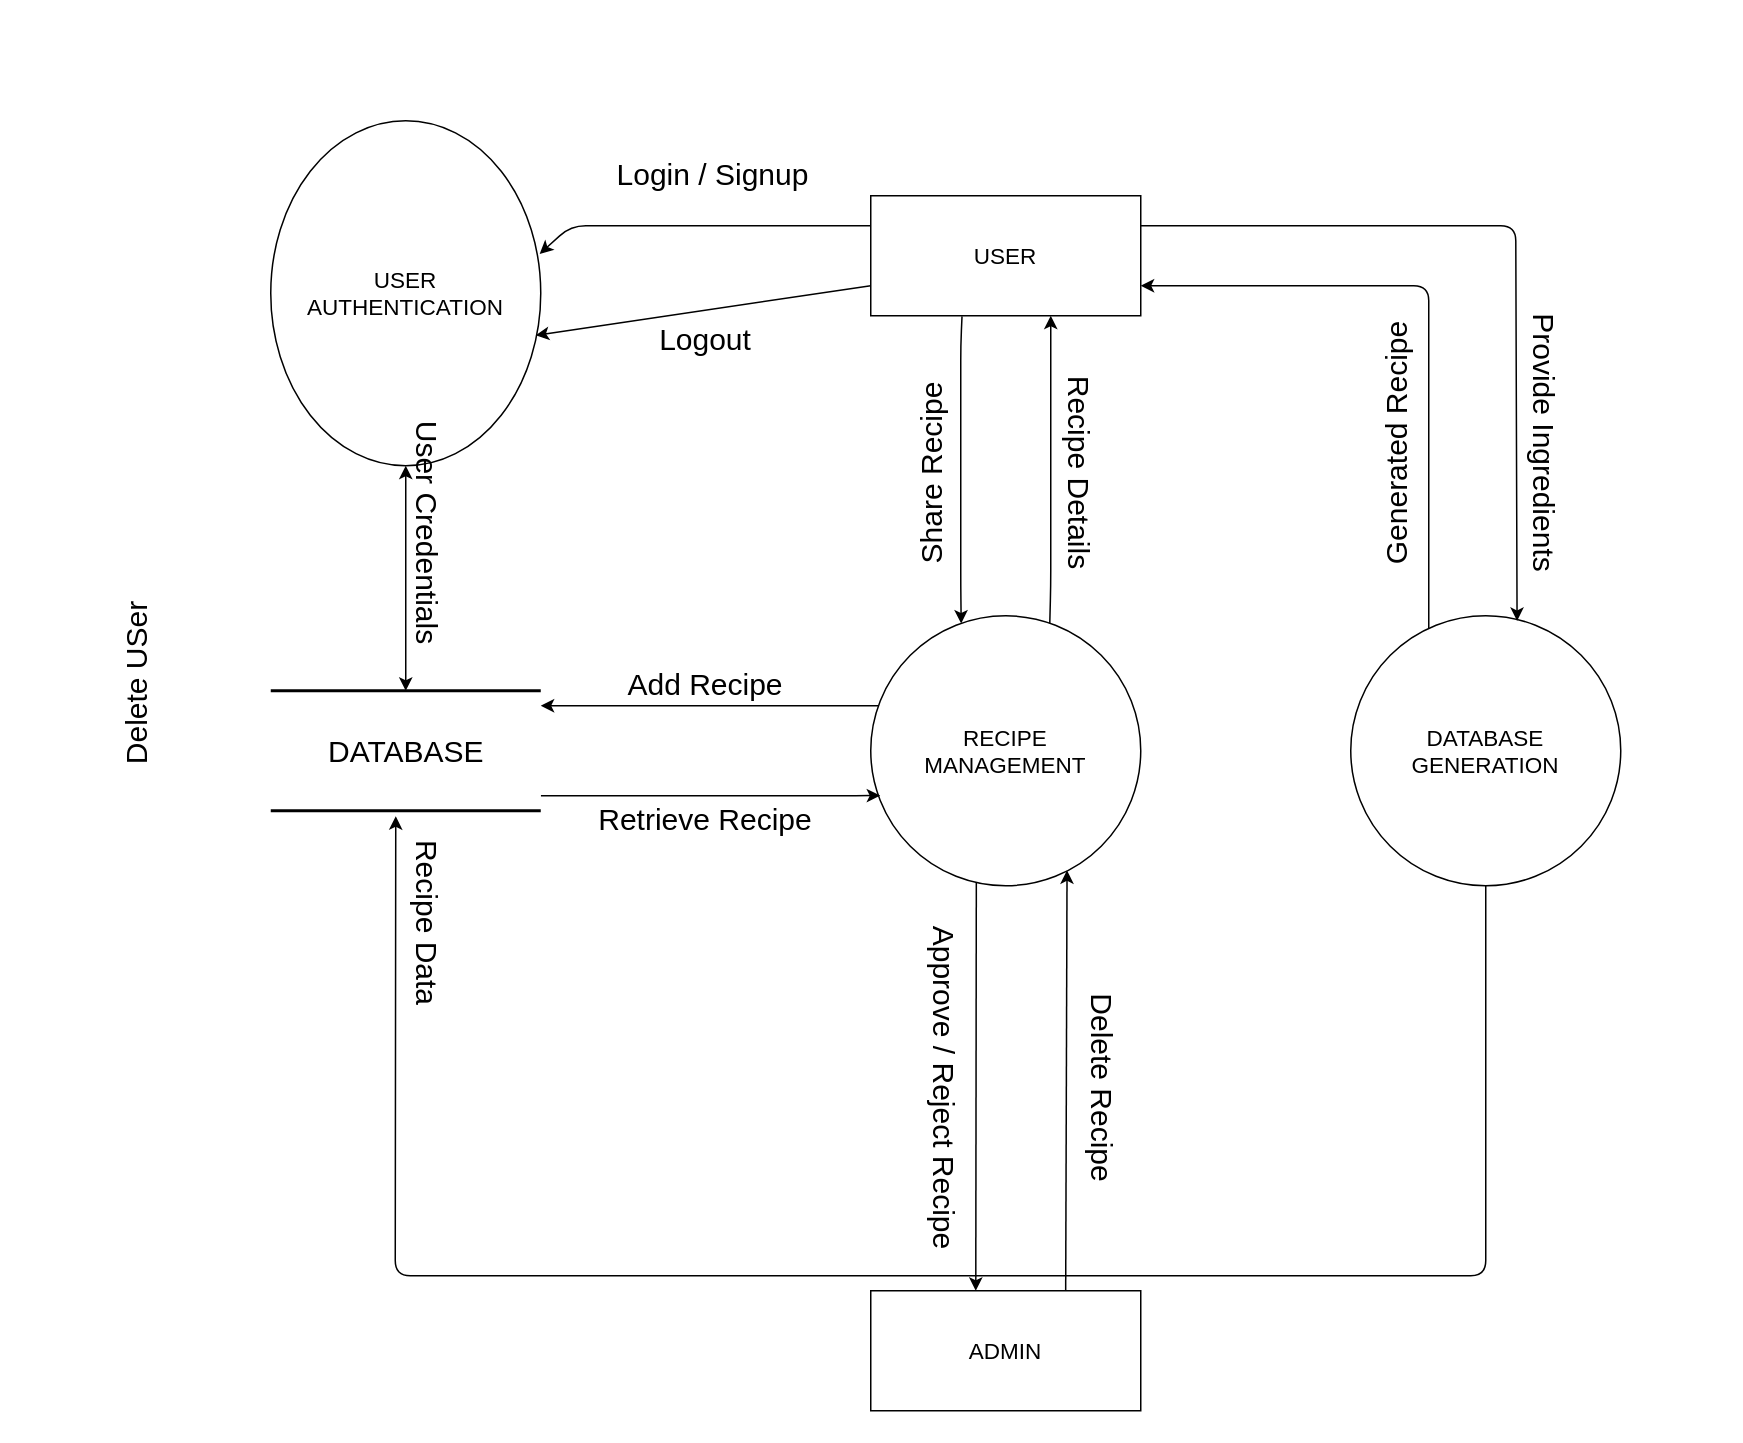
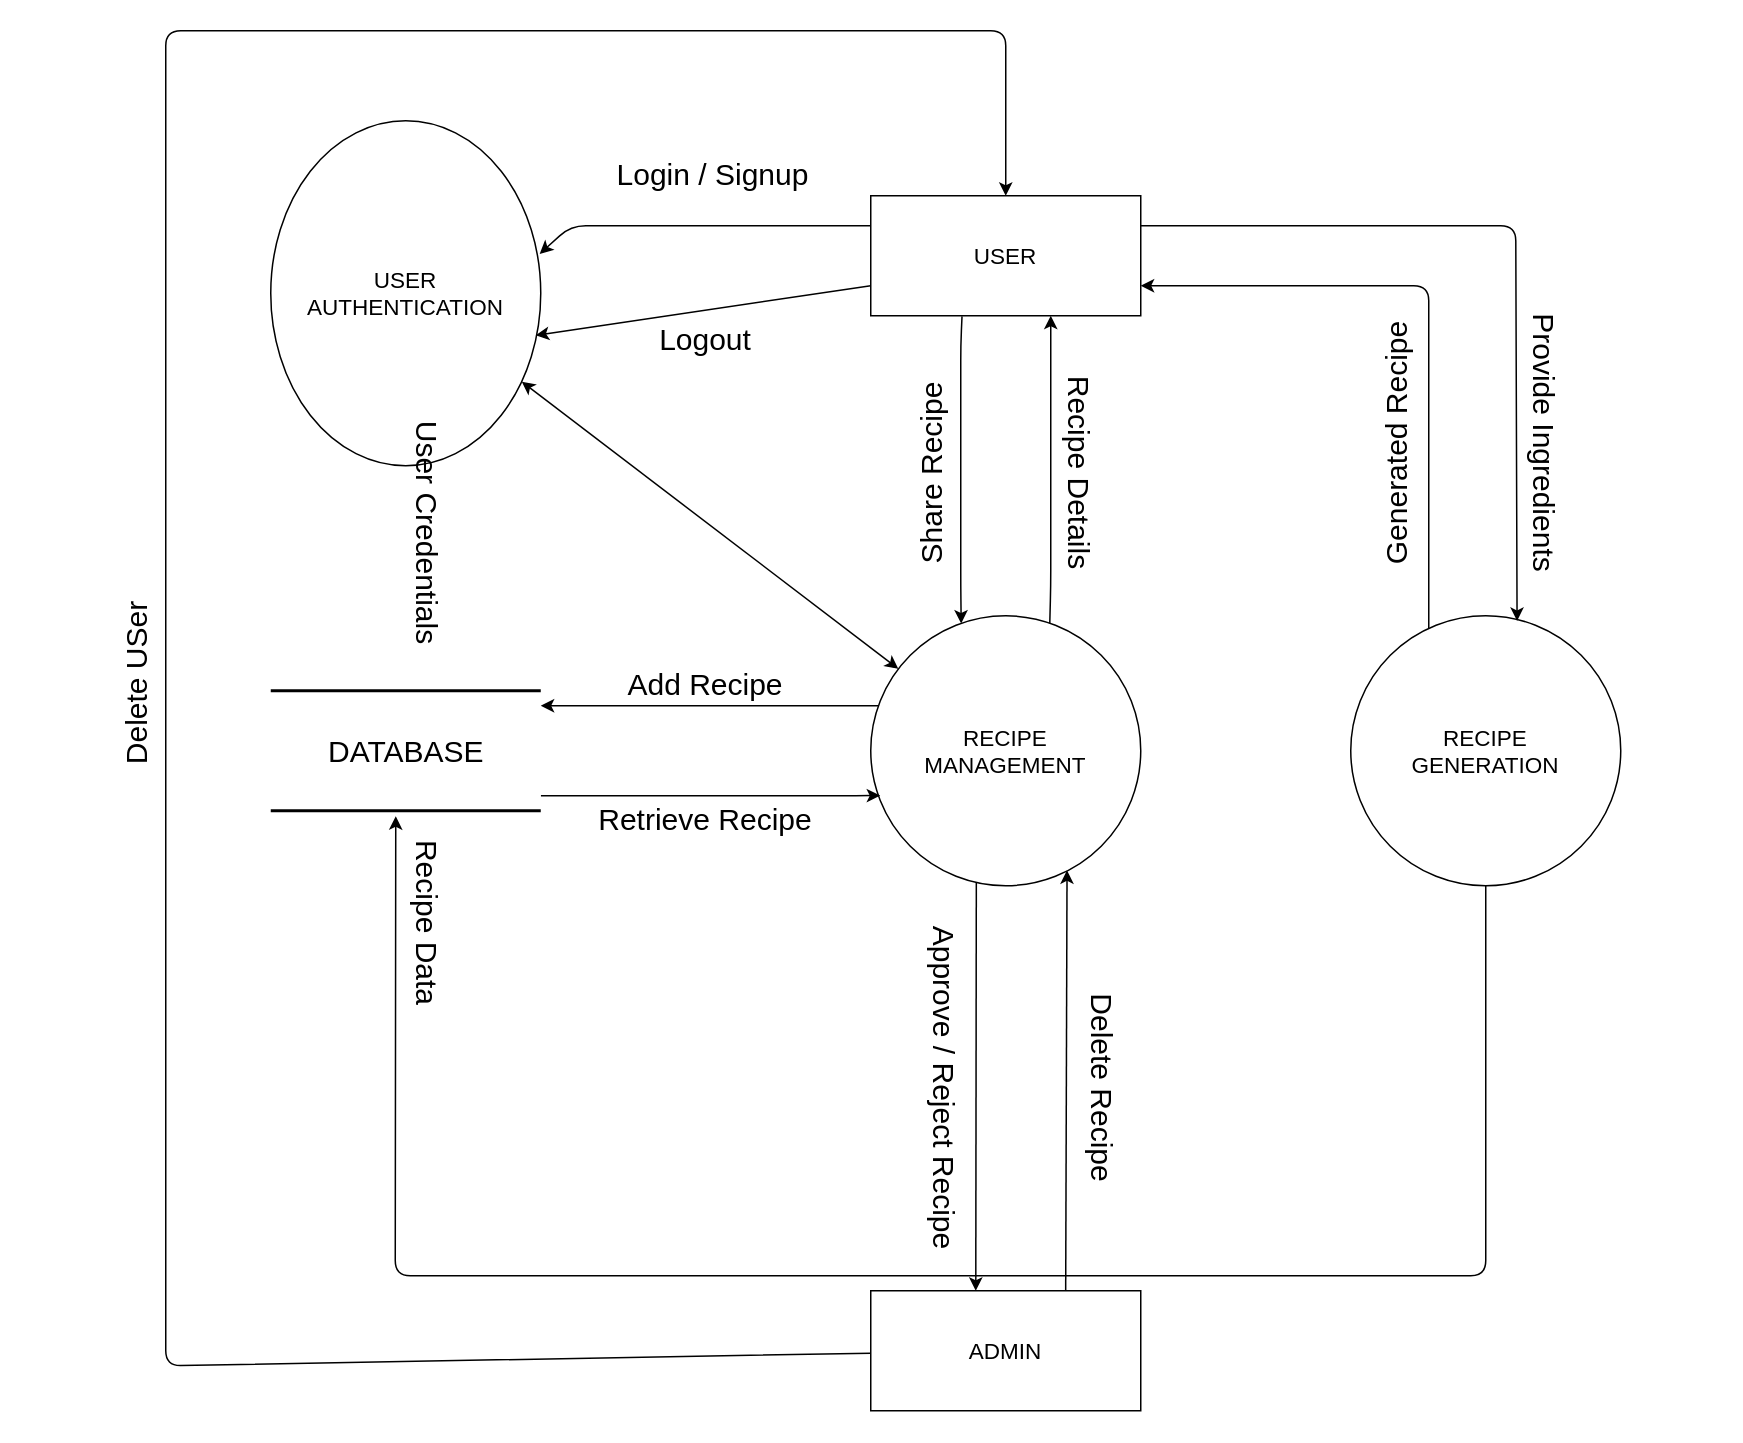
  <mxCell id="0" />
  <mxCell id="1" parent="0" />
  <mxCell id="2" style="edgeStyle=none;html=1;fontFamily=Helvetica;fontSize=20;startArrow=none;startFill=0;endArrow=classic;endFill=1;exitX=0.663;exitY=0.032;exitDx=0;exitDy=0;exitPerimeter=0;" edge="1" parent="1" source="5" target="15"><mxGeometry relative="1" as="geometry"><mxPoint x="670" y="370" as="sourcePoint" /><Array as="points"><mxPoint x="700" y="390" /><mxPoint x="700" y="230" /><mxPoint x="700" y="210" /></Array></mxGeometry></mxCell>
  <mxCell id="3" style="edgeStyle=none;html=1;entryX=1;entryY=0.125;entryDx=0;entryDy=0;entryPerimeter=0;fontFamily=Helvetica;fontSize=20;startArrow=none;startFill=0;endArrow=classic;endFill=1;" edge="1" parent="1" target="17"><mxGeometry relative="1" as="geometry"><mxPoint x="590" y="470" as="sourcePoint" /><Array as="points"><mxPoint x="560" y="470" /><mxPoint x="380" y="470" /></Array></mxGeometry></mxCell>
  <mxCell id="4" style="edgeStyle=none;html=1;entryX=0.389;entryY=0;entryDx=0;entryDy=0;entryPerimeter=0;fontFamily=Helvetica;fontSize=20;startArrow=none;startFill=0;endArrow=classic;endFill=1;exitX=0.391;exitY=0.986;exitDx=0;exitDy=0;exitPerimeter=0;" edge="1" parent="1" source="5" target="11"><mxGeometry relative="1" as="geometry" /></mxCell>
  <mxCell id="5" value="&lt;span style=&quot;font-size: 15px;&quot;&gt;RECIPE&lt;br&gt;MANAGEMENT&lt;br&gt;&lt;/span&gt;" style="ellipse;whiteSpace=wrap;html=1;" vertex="1" parent="1"><mxGeometry x="580" y="410" width="180" height="180" as="geometry" /></mxCell>
  <mxCell id="6" style="edgeStyle=none;html=1;entryX=1;entryY=0.75;entryDx=0;entryDy=0;fontFamily=Helvetica;fontSize=20;startArrow=none;startFill=0;endArrow=classic;endFill=1;exitX=0.289;exitY=0.053;exitDx=0;exitDy=0;exitPerimeter=0;" edge="1" parent="1" source="8" target="15"><mxGeometry relative="1" as="geometry"><Array as="points"><mxPoint x="952" y="190" /></Array></mxGeometry></mxCell>
  <mxCell id="7" style="edgeStyle=none;html=1;entryX=0.463;entryY=1.046;entryDx=0;entryDy=0;entryPerimeter=0;fontFamily=Helvetica;fontSize=20;startArrow=none;startFill=0;endArrow=classic;endFill=1;" edge="1" parent="1" source="8" target="17"><mxGeometry relative="1" as="geometry"><Array as="points"><mxPoint x="990" y="850" /><mxPoint x="263" y="850" /></Array></mxGeometry></mxCell>
- <mxCell id="8" value="&lt;span style=&quot;font-size: 15px;&quot;&gt;DATABASE&lt;br&gt;GENERATION&lt;br&gt;&lt;/span&gt;" style="ellipse;whiteSpace=wrap;html=1;" vertex="1" parent="1"><mxGeometry x="900" y="410" width="180" height="180" as="geometry" /></mxCell>
+ <mxCell id="8" value="&lt;span style=&quot;font-size: 15px;&quot;&gt;RECIPE&lt;br&gt;GENERATION&lt;br&gt;&lt;/span&gt;" style="ellipse;whiteSpace=wrap;html=1;" vertex="1" parent="1"><mxGeometry x="900" y="410" width="180" height="180" as="geometry" /></mxCell>
  <mxCell id="9" style="edgeStyle=none;html=1;entryX=0.727;entryY=0.943;entryDx=0;entryDy=0;fontFamily=Helvetica;fontSize=20;startArrow=none;startFill=0;endArrow=classic;endFill=1;exitX=0.722;exitY=0;exitDx=0;exitDy=0;exitPerimeter=0;entryPerimeter=0;" edge="1" parent="1" source="11" target="5"><mxGeometry relative="1" as="geometry" /></mxCell>
+ <mxCell id="10" style="edgeStyle=none;html=1;entryX=0.5;entryY=0;entryDx=0;entryDy=0;fontFamily=Helvetica;fontSize=20;startArrow=none;startFill=0;endArrow=classic;endFill=1;" edge="1" parent="1" source="11" target="15"><mxGeometry relative="1" as="geometry"><Array as="points"><mxPoint x="110" y="910" /><mxPoint x="110" y="20" /><mxPoint x="670" y="20" /></Array></mxGeometry></mxCell>
  <mxCell id="11" value="ADMIN" style="whiteSpace=wrap;html=1;fontSize=15;" vertex="1" parent="1"><mxGeometry x="580" y="860" width="180" height="80" as="geometry" /></mxCell>
  <mxCell id="12" style="edgeStyle=none;html=1;entryX=0.335;entryY=0.029;entryDx=0;entryDy=0;fontFamily=Helvetica;fontSize=20;startArrow=none;startFill=0;endArrow=classic;endFill=1;exitX=0.338;exitY=1.005;exitDx=0;exitDy=0;exitPerimeter=0;entryPerimeter=0;" edge="1" parent="1" source="15" target="5"><mxGeometry relative="1" as="geometry"><Array as="points"><mxPoint x="640" y="230" /><mxPoint x="640" y="390" /></Array></mxGeometry></mxCell>
  <mxCell id="13" style="edgeStyle=none;html=1;fontFamily=Helvetica;fontSize=20;startArrow=none;startFill=0;endArrow=classic;endFill=1;exitX=1;exitY=0.25;exitDx=0;exitDy=0;entryX=0.616;entryY=0.019;entryDx=0;entryDy=0;entryPerimeter=0;" edge="1" parent="1" source="15" target="8"><mxGeometry relative="1" as="geometry"><Array as="points"><mxPoint x="1010" y="150" /></Array></mxGeometry></mxCell>
  <mxCell id="14" style="edgeStyle=none;html=1;entryX=0.981;entryY=0.622;entryDx=0;entryDy=0;entryPerimeter=0;fontFamily=Helvetica;fontSize=20;startArrow=none;startFill=0;endArrow=classic;endFill=1;exitX=0;exitY=0.75;exitDx=0;exitDy=0;" edge="1" parent="1" source="15" target="20"><mxGeometry relative="1" as="geometry" /></mxCell>
  <mxCell id="15" value="USER" style="whiteSpace=wrap;html=1;fontSize=15;" vertex="1" parent="1"><mxGeometry x="580" y="130" width="180" height="80" as="geometry" /></mxCell>
  <mxCell id="16" style="edgeStyle=none;html=1;fontFamily=Helvetica;fontSize=20;startArrow=none;startFill=0;endArrow=classic;endFill=1;entryX=0.035;entryY=0.666;entryDx=0;entryDy=0;exitX=1;exitY=0.875;exitDx=0;exitDy=0;exitPerimeter=0;entryPerimeter=0;" edge="1" parent="1" source="17" target="5"><mxGeometry relative="1" as="geometry"><Array as="points"><mxPoint x="380" y="530" /><mxPoint x="560" y="530" /></Array></mxGeometry></mxCell>
  <mxCell id="17" value="&lt;span style=&quot;font-size: 20px;&quot;&gt;DATABASE&lt;/span&gt;" style="html=1;rounded=0;shadow=0;comic=0;labelBackgroundColor=none;strokeWidth=2;fontFamily=Helvetica;fontSize=12;align=center;shape=mxgraph.ios7ui.horLines;" vertex="1" parent="1"><mxGeometry x="180" y="460" width="180" height="80" as="geometry" /></mxCell>
  <mxCell id="18" style="edgeStyle=none;html=1;entryX=0;entryY=0.25;entryDx=0;entryDy=0;fontFamily=Helvetica;fontSize=20;startArrow=classic;startFill=1;endArrow=none;endFill=0;exitX=0.996;exitY=0.386;exitDx=0;exitDy=0;exitPerimeter=0;" edge="1" parent="1" source="20" target="15"><mxGeometry relative="1" as="geometry"><Array as="points"><mxPoint x="380" y="150" /></Array></mxGeometry></mxCell>
- <mxCell id="19" style="edgeStyle=none;html=1;fontFamily=Helvetica;fontSize=20;startArrow=classic;startFill=1;endArrow=classic;endFill=1;" edge="1" parent="1" source="20" target="17"><mxGeometry relative="1" as="geometry" /></mxCell>
+ <mxCell id="19" style="edgeStyle=none;html=1;fontFamily=Helvetica;fontSize=20;startArrow=classic;startFill=1;endArrow=classic;endFill=1;" edge="1" parent="1" source="20" target="5"><mxGeometry relative="1" as="geometry" /></mxCell>
  <mxCell id="20" value="USER&lt;br&gt;AUTHENTICATION" style="ellipse;whiteSpace=wrap;html=1;fontSize=15;" vertex="1" parent="1"><mxGeometry x="180" y="80" width="180" height="230" as="geometry" /></mxCell>
  <mxCell id="21" value="Login / Signup" style="text;strokeColor=none;align=center;fillColor=none;html=1;verticalAlign=middle;whiteSpace=wrap;rounded=0;fontFamily=Helvetica;fontSize=20;" vertex="1" parent="1"><mxGeometry x="400" y="100" width="150" height="30" as="geometry" /></mxCell>
  <mxCell id="22" value="Logout" style="text;strokeColor=none;align=center;fillColor=none;html=1;verticalAlign=middle;whiteSpace=wrap;rounded=0;fontFamily=Helvetica;fontSize=20;" vertex="1" parent="1"><mxGeometry x="440" y="210" width="60" height="30" as="geometry" /></mxCell>
  <mxCell id="23" value="User Credentials" style="text;strokeColor=none;align=center;fillColor=none;html=1;verticalAlign=middle;whiteSpace=wrap;rounded=0;fontFamily=Helvetica;fontSize=20;rotation=90;" vertex="1" parent="1"><mxGeometry x="200" y="340" width="170" height="30" as="geometry" /></mxCell>
  <mxCell id="24" value="Share Recipe" style="text;strokeColor=none;align=center;fillColor=none;html=1;verticalAlign=middle;whiteSpace=wrap;rounded=0;fontFamily=Helvetica;fontSize=20;rotation=-90;" vertex="1" parent="1"><mxGeometry x="550" y="300" width="140" height="30" as="geometry" /></mxCell>
  <mxCell id="25" value="Recipe Details" style="text;strokeColor=none;align=center;fillColor=none;html=1;verticalAlign=middle;whiteSpace=wrap;rounded=0;fontFamily=Helvetica;fontSize=20;rotation=90;" vertex="1" parent="1"><mxGeometry x="650" y="300" width="140" height="30" as="geometry" /></mxCell>
  <mxCell id="26" value="Add Recipe" style="text;strokeColor=none;align=center;fillColor=none;html=1;verticalAlign=middle;whiteSpace=wrap;rounded=0;fontFamily=Helvetica;fontSize=20;" vertex="1" parent="1"><mxGeometry x="410" y="440" width="120" height="30" as="geometry" /></mxCell>
  <mxCell id="27" value="Retrieve Recipe" style="text;strokeColor=none;align=center;fillColor=none;html=1;verticalAlign=middle;whiteSpace=wrap;rounded=0;fontFamily=Helvetica;fontSize=20;" vertex="1" parent="1"><mxGeometry x="395" y="530" width="150" height="30" as="geometry" /></mxCell>
  <mxCell id="28" value="Provide Ingredients" style="text;strokeColor=none;align=center;fillColor=none;html=1;verticalAlign=middle;whiteSpace=wrap;rounded=0;fontFamily=Helvetica;fontSize=20;rotation=90;" vertex="1" parent="1"><mxGeometry x="920" y="280" width="220" height="30" as="geometry" /></mxCell>
  <mxCell id="29" value="Generated Recipe" style="text;strokeColor=none;align=center;fillColor=none;html=1;verticalAlign=middle;whiteSpace=wrap;rounded=0;fontFamily=Helvetica;fontSize=20;rotation=-90;" vertex="1" parent="1"><mxGeometry x="840" y="280" width="180" height="30" as="geometry" /></mxCell>
  <mxCell id="30" value="Recipe Data" style="text;strokeColor=none;align=center;fillColor=none;html=1;verticalAlign=middle;whiteSpace=wrap;rounded=0;fontFamily=Helvetica;fontSize=20;rotation=90;" vertex="1" parent="1"><mxGeometry x="190" y="600" width="190" height="30" as="geometry" /></mxCell>
  <mxCell id="31" value="Delete Recipe" style="text;strokeColor=none;align=center;fillColor=none;html=1;verticalAlign=middle;whiteSpace=wrap;rounded=0;fontFamily=Helvetica;fontSize=20;rotation=90;" vertex="1" parent="1"><mxGeometry x="670" y="710" width="130" height="30" as="geometry" /></mxCell>
  <mxCell id="32" value="Approve / Reject Recipe" style="text;strokeColor=none;align=center;fillColor=none;html=1;verticalAlign=middle;whiteSpace=wrap;rounded=0;fontFamily=Helvetica;fontSize=20;rotation=90;" vertex="1" parent="1"><mxGeometry x="520" y="710" width="220" height="30" as="geometry" /></mxCell>
  <mxCell id="33" value="Delete USer" style="text;strokeColor=none;align=center;fillColor=none;html=1;verticalAlign=middle;whiteSpace=wrap;rounded=0;fontFamily=Helvetica;fontSize=20;rotation=-90;" vertex="1" parent="1"><mxGeometry x="20" y="440" width="140" height="30" as="geometry" /></mxCell>
